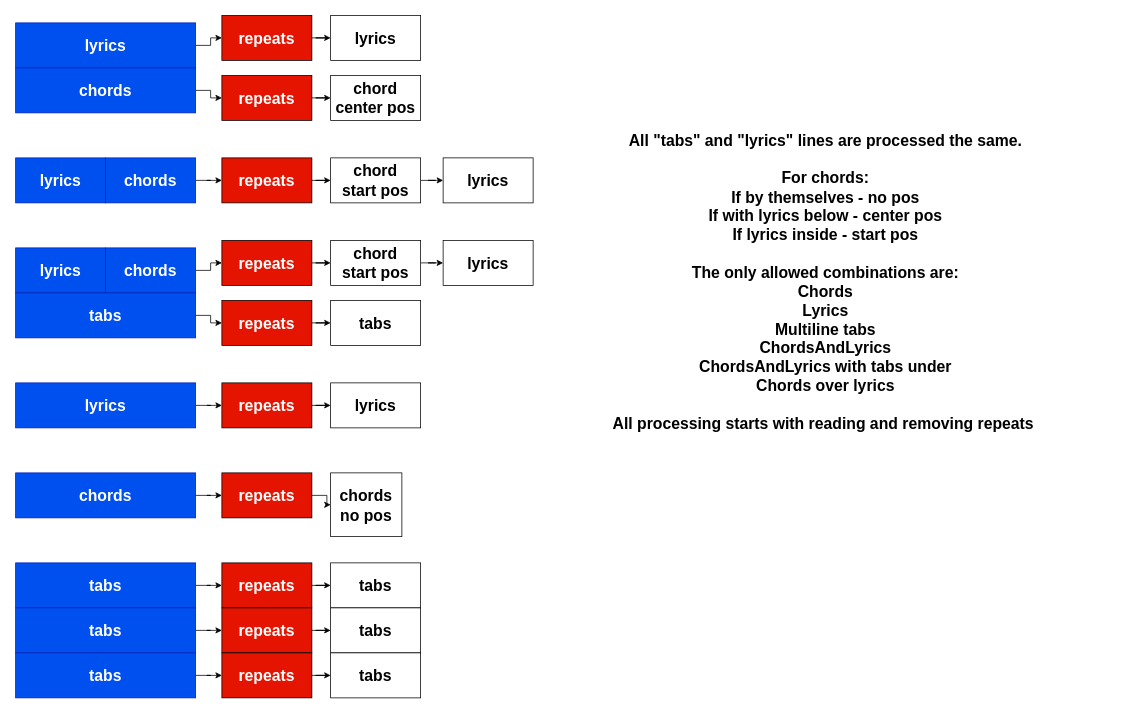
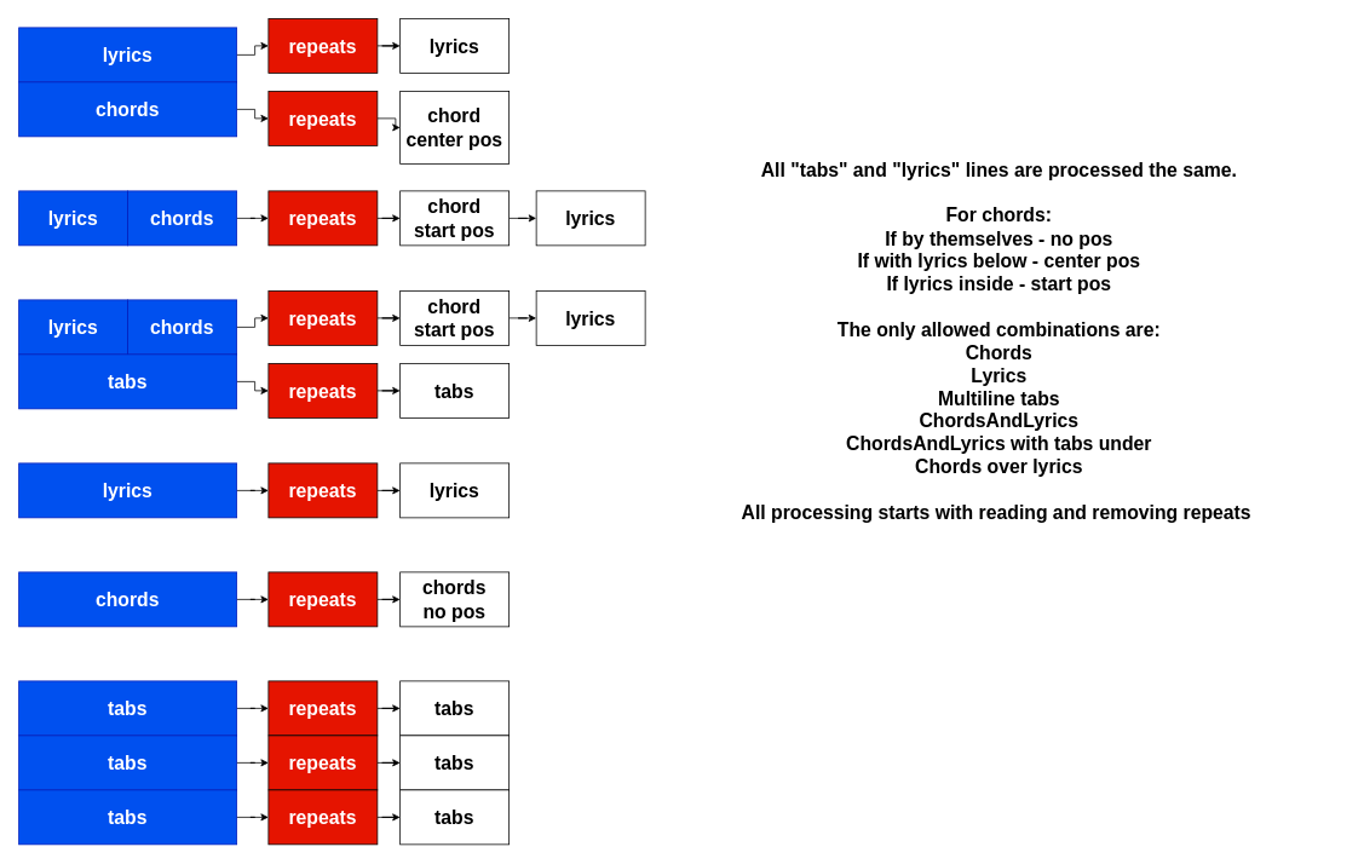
  <mxCell id="0" />
  <mxCell id="1" parent="0" />
  <mxCell id="2" style="edgeStyle=orthogonalEdgeStyle;rounded=0;orthogonalLoop=1;jettySize=auto;html=1;exitX=1;exitY=0.5;exitDx=0;exitDy=0;" edge="1" parent="1" source="3" target="23"><mxGeometry relative="1" as="geometry" /></mxCell>
  <mxCell id="3" value="&lt;b&gt;repeats&lt;/b&gt;" style="rounded=0;whiteSpace=wrap;html=1;fontSize=21;fillColor=#e51400;fontColor=light-dark(#FFFFFF,#FFFFFF);strokeColor=default;" vertex="1" parent="1"><mxGeometry x="295" y="210" width="120" height="60" as="geometry" /></mxCell>
  <mxCell id="4" style="edgeStyle=orthogonalEdgeStyle;rounded=0;orthogonalLoop=1;jettySize=auto;html=1;exitX=1;exitY=0.5;exitDx=0;exitDy=0;" edge="1" parent="1" source="5" target="19"><mxGeometry relative="1" as="geometry" /></mxCell>
  <mxCell id="5" value="&lt;b&gt;lyrics&lt;/b&gt;" style="rounded=0;whiteSpace=wrap;html=1;fontSize=21;fillColor=#0050ef;fontColor=light-dark(#FFFFFF,#FFFFFF);strokeColor=#001DBC;" vertex="1" parent="1"><mxGeometry x="20" y="30" width="240" height="60" as="geometry" /></mxCell>
  <mxCell id="6" style="edgeStyle=orthogonalEdgeStyle;rounded=0;orthogonalLoop=1;jettySize=auto;html=1;exitX=1;exitY=0.5;exitDx=0;exitDy=0;" edge="1" parent="1" source="7" target="21"><mxGeometry relative="1" as="geometry" /></mxCell>
  <mxCell id="7" value="&lt;b&gt;chords&lt;/b&gt;" style="rounded=0;whiteSpace=wrap;html=1;fontSize=21;fillColor=#0050ef;fontColor=light-dark(#FFFFFF,#FFFFFF);strokeColor=#001DBC;" vertex="1" parent="1"><mxGeometry x="20" y="90" width="240" height="60" as="geometry" /></mxCell>
  <mxCell id="8" value="&lt;b&gt;lyrics&lt;/b&gt;" style="rounded=0;whiteSpace=wrap;html=1;fontSize=21;fillColor=#0050ef;fontColor=light-dark(#FFFFFF,#FFFFFF);strokeColor=#001DBC;" vertex="1" parent="1"><mxGeometry x="20" y="210" width="120" height="60" as="geometry" /></mxCell>
  <mxCell id="9" style="edgeStyle=orthogonalEdgeStyle;rounded=0;orthogonalLoop=1;jettySize=auto;html=1;exitX=1;exitY=0.5;exitDx=0;exitDy=0;" edge="1" parent="1" source="10" target="3"><mxGeometry relative="1" as="geometry" /></mxCell>
  <mxCell id="10" value="&lt;b&gt;chords&lt;/b&gt;" style="rounded=0;whiteSpace=wrap;html=1;fontSize=21;fillColor=#0050ef;fontColor=light-dark(#FFFFFF,#FFFFFF);strokeColor=#001DBC;" vertex="1" parent="1"><mxGeometry x="140" y="210" width="120" height="60" as="geometry" /></mxCell>
  <mxCell id="11" value="&lt;b&gt;lyrics&lt;/b&gt;" style="rounded=0;whiteSpace=wrap;html=1;fontSize=21;fillColor=#0050ef;fontColor=light-dark(#FFFFFF,#FFFFFF);strokeColor=#001DBC;" vertex="1" parent="1"><mxGeometry x="20" y="330" width="120" height="60" as="geometry" /></mxCell>
  <mxCell id="12" style="edgeStyle=orthogonalEdgeStyle;rounded=0;orthogonalLoop=1;jettySize=auto;html=1;exitX=1;exitY=0.5;exitDx=0;exitDy=0;" edge="1" parent="1" source="13" target="26"><mxGeometry relative="1" as="geometry" /></mxCell>
  <mxCell id="13" value="&lt;b&gt;chords&lt;/b&gt;" style="rounded=0;whiteSpace=wrap;html=1;fontSize=21;fillColor=#0050ef;fontColor=light-dark(#FFFFFF,#FFFFFF);strokeColor=#001DBC;" vertex="1" parent="1"><mxGeometry x="140" y="330" width="120" height="60" as="geometry" /></mxCell>
  <mxCell id="14" style="edgeStyle=orthogonalEdgeStyle;rounded=0;orthogonalLoop=1;jettySize=auto;html=1;exitX=1;exitY=0.5;exitDx=0;exitDy=0;" edge="1" parent="1" source="15" target="31"><mxGeometry relative="1" as="geometry" /></mxCell>
  <mxCell id="15" value="&lt;b&gt;tabs&lt;/b&gt;" style="rounded=0;whiteSpace=wrap;html=1;fontSize=21;fillColor=#0050ef;fontColor=light-dark(#FFFFFF,#FFFFFF);strokeColor=#001DBC;" vertex="1" parent="1"><mxGeometry x="20" y="390" width="240" height="60" as="geometry" /></mxCell>
  <mxCell id="16" value="&lt;b&gt;lyrics&lt;/b&gt;" style="rounded=0;whiteSpace=wrap;html=1;fontSize=21;" vertex="1" parent="1"><mxGeometry x="440" y="20" width="120" height="60" as="geometry" /></mxCell>
- <mxCell id="17" value="&lt;b&gt;chord&lt;/b&gt;&lt;div&gt;&lt;b&gt;center pos&lt;/b&gt;&lt;/div&gt;" style="rounded=0;whiteSpace=wrap;html=1;fontSize=21;" vertex="1" parent="1"><mxGeometry x="440" y="100" width="120" height="60" as="geometry" /></mxCell>
+ <mxCell id="17" value="&lt;b&gt;chord&lt;/b&gt;&lt;div&gt;&lt;b&gt;center pos&lt;/b&gt;&lt;/div&gt;" style="rounded=0;whiteSpace=wrap;html=1;fontSize=21;" vertex="1" parent="1"><mxGeometry x="440" y="100" width="120" height="80" as="geometry" /></mxCell>
  <mxCell id="18" style="edgeStyle=orthogonalEdgeStyle;rounded=0;orthogonalLoop=1;jettySize=auto;html=1;exitX=1;exitY=0.5;exitDx=0;exitDy=0;" edge="1" parent="1" source="19" target="16"><mxGeometry relative="1" as="geometry" /></mxCell>
  <mxCell id="19" value="&lt;b&gt;repeats&lt;/b&gt;" style="rounded=0;whiteSpace=wrap;html=1;fontSize=21;fillColor=#e51400;fontColor=light-dark(#FFFFFF,#FFFFFF);strokeColor=default;" vertex="1" parent="1"><mxGeometry x="295" y="20" width="120" height="60" as="geometry" /></mxCell>
  <mxCell id="20" style="edgeStyle=orthogonalEdgeStyle;rounded=0;orthogonalLoop=1;jettySize=auto;html=1;exitX=1;exitY=0.5;exitDx=0;exitDy=0;" edge="1" parent="1" source="21" target="17"><mxGeometry relative="1" as="geometry" /></mxCell>
  <mxCell id="21" value="&lt;b&gt;repeats&lt;/b&gt;" style="rounded=0;whiteSpace=wrap;html=1;fontSize=21;fillColor=#e51400;fontColor=light-dark(#FFFFFF,#FFFFFF);strokeColor=default;" vertex="1" parent="1"><mxGeometry x="295" y="100" width="120" height="60" as="geometry" /></mxCell>
  <mxCell id="22" style="edgeStyle=orthogonalEdgeStyle;rounded=0;orthogonalLoop=1;jettySize=auto;html=1;exitX=1;exitY=0.5;exitDx=0;exitDy=0;" edge="1" parent="1" source="23" target="24"><mxGeometry relative="1" as="geometry" /></mxCell>
  <mxCell id="23" value="&lt;b&gt;chord&lt;/b&gt;&lt;div&gt;&lt;b&gt;start pos&lt;/b&gt;&lt;/div&gt;" style="rounded=0;whiteSpace=wrap;html=1;fontSize=21;" vertex="1" parent="1"><mxGeometry x="440" y="210" width="120" height="60" as="geometry" /></mxCell>
  <mxCell id="24" value="&lt;b&gt;lyrics&lt;/b&gt;" style="rounded=0;whiteSpace=wrap;html=1;fontSize=21;" vertex="1" parent="1"><mxGeometry x="590" y="210" width="120" height="60" as="geometry" /></mxCell>
  <mxCell id="25" style="edgeStyle=orthogonalEdgeStyle;rounded=0;orthogonalLoop=1;jettySize=auto;html=1;exitX=1;exitY=0.5;exitDx=0;exitDy=0;" edge="1" parent="1" source="26" target="28"><mxGeometry relative="1" as="geometry" /></mxCell>
  <mxCell id="26" value="&lt;b&gt;repeats&lt;/b&gt;" style="rounded=0;whiteSpace=wrap;html=1;fontSize=21;fillColor=#e51400;fontColor=light-dark(#FFFFFF,#FFFFFF);strokeColor=default;" vertex="1" parent="1"><mxGeometry x="295" y="320" width="120" height="60" as="geometry" /></mxCell>
  <mxCell id="27" style="edgeStyle=orthogonalEdgeStyle;rounded=0;orthogonalLoop=1;jettySize=auto;html=1;exitX=1;exitY=0.5;exitDx=0;exitDy=0;" edge="1" parent="1" source="28" target="29"><mxGeometry relative="1" as="geometry" /></mxCell>
  <mxCell id="28" value="&lt;b&gt;chord&lt;/b&gt;&lt;div&gt;&lt;b&gt;start pos&lt;/b&gt;&lt;/div&gt;" style="rounded=0;whiteSpace=wrap;html=1;fontSize=21;" vertex="1" parent="1"><mxGeometry x="440" y="320" width="120" height="60" as="geometry" /></mxCell>
  <mxCell id="29" value="&lt;b&gt;lyrics&lt;/b&gt;" style="rounded=0;whiteSpace=wrap;html=1;fontSize=21;" vertex="1" parent="1"><mxGeometry x="590" y="320" width="120" height="60" as="geometry" /></mxCell>
  <mxCell id="30" style="edgeStyle=orthogonalEdgeStyle;rounded=0;orthogonalLoop=1;jettySize=auto;html=1;exitX=1;exitY=0.5;exitDx=0;exitDy=0;" edge="1" parent="1" source="31" target="32"><mxGeometry relative="1" as="geometry" /></mxCell>
  <mxCell id="31" value="&lt;b&gt;repeats&lt;/b&gt;" style="rounded=0;whiteSpace=wrap;html=1;fontSize=21;fillColor=#e51400;fontColor=light-dark(#FFFFFF,#FFFFFF);strokeColor=default;" vertex="1" parent="1"><mxGeometry x="295" y="400" width="120" height="60" as="geometry" /></mxCell>
  <mxCell id="32" value="&lt;b&gt;tabs&lt;/b&gt;" style="rounded=0;whiteSpace=wrap;html=1;fontSize=21;" vertex="1" parent="1"><mxGeometry x="440" y="400" width="120" height="60" as="geometry" /></mxCell>
  <mxCell id="33" style="edgeStyle=orthogonalEdgeStyle;rounded=0;orthogonalLoop=1;jettySize=auto;html=1;exitX=1;exitY=0.5;exitDx=0;exitDy=0;" edge="1" parent="1" source="34" target="37"><mxGeometry relative="1" as="geometry" /></mxCell>
  <mxCell id="34" value="&lt;b&gt;lyrics&lt;/b&gt;" style="rounded=0;whiteSpace=wrap;html=1;fontSize=21;fillColor=#0050ef;fontColor=light-dark(#FFFFFF,#FFFFFF);strokeColor=#001DBC;" vertex="1" parent="1"><mxGeometry x="20" y="510" width="240" height="60" as="geometry" /></mxCell>
  <mxCell id="35" value="&lt;b&gt;lyrics&lt;/b&gt;" style="rounded=0;whiteSpace=wrap;html=1;fontSize=21;" vertex="1" parent="1"><mxGeometry x="440" y="510" width="120" height="60" as="geometry" /></mxCell>
  <mxCell id="36" style="edgeStyle=orthogonalEdgeStyle;rounded=0;orthogonalLoop=1;jettySize=auto;html=1;exitX=1;exitY=0.5;exitDx=0;exitDy=0;" edge="1" source="37" target="35" parent="1"><mxGeometry relative="1" as="geometry" /></mxCell>
  <mxCell id="37" value="&lt;b&gt;repeats&lt;/b&gt;" style="rounded=0;whiteSpace=wrap;html=1;fontSize=21;fillColor=#e51400;fontColor=light-dark(#FFFFFF,#FFFFFF);strokeColor=default;" vertex="1" parent="1"><mxGeometry x="295" y="510" width="120" height="60" as="geometry" /></mxCell>
  <mxCell id="38" style="edgeStyle=orthogonalEdgeStyle;rounded=0;orthogonalLoop=1;jettySize=auto;html=1;exitX=1;exitY=0.5;exitDx=0;exitDy=0;" edge="1" parent="1" source="39" target="42"><mxGeometry relative="1" as="geometry" /></mxCell>
  <mxCell id="39" value="&lt;b&gt;chords&lt;/b&gt;" style="rounded=0;whiteSpace=wrap;html=1;fontSize=21;fillColor=#0050ef;fontColor=light-dark(#FFFFFF,#FFFFFF);strokeColor=#001DBC;" vertex="1" parent="1"><mxGeometry x="20" y="630" width="240" height="60" as="geometry" /></mxCell>
- <mxCell id="40" value="&lt;b&gt;chords&lt;/b&gt;&lt;div&gt;&lt;div&gt;&lt;b&gt;no pos&lt;/b&gt;&lt;/div&gt;&lt;/div&gt;" style="rounded=0;whiteSpace=wrap;html=1;fontSize=21;" vertex="1" parent="1"><mxGeometry x="440" y="630" width="95" height="85" as="geometry" /></mxCell>
+ <mxCell id="40" value="&lt;b&gt;chords&lt;/b&gt;&lt;div&gt;&lt;div&gt;&lt;b&gt;no pos&lt;/b&gt;&lt;/div&gt;&lt;/div&gt;" style="rounded=0;whiteSpace=wrap;html=1;fontSize=21;" vertex="1" parent="1"><mxGeometry x="440" y="630" width="120" height="60" as="geometry" /></mxCell>
  <mxCell id="41" style="edgeStyle=orthogonalEdgeStyle;rounded=0;orthogonalLoop=1;jettySize=auto;html=1;exitX=1;exitY=0.5;exitDx=0;exitDy=0;" edge="1" source="42" target="40" parent="1"><mxGeometry relative="1" as="geometry" /></mxCell>
  <mxCell id="42" value="&lt;b&gt;repeats&lt;/b&gt;" style="rounded=0;whiteSpace=wrap;html=1;fontSize=21;fillColor=#e51400;fontColor=light-dark(#FFFFFF,#FFFFFF);strokeColor=default;" vertex="1" parent="1"><mxGeometry x="295" y="630" width="120" height="60" as="geometry" /></mxCell>
  <mxCell id="43" style="edgeStyle=orthogonalEdgeStyle;rounded=0;orthogonalLoop=1;jettySize=auto;html=1;exitX=1;exitY=0.5;exitDx=0;exitDy=0;" edge="1" parent="1" source="44" target="47"><mxGeometry relative="1" as="geometry" /></mxCell>
  <mxCell id="44" value="&lt;b&gt;tabs&lt;/b&gt;" style="rounded=0;whiteSpace=wrap;html=1;fontSize=21;fillColor=#0050ef;fontColor=light-dark(#FFFFFF,#FFFFFF);strokeColor=#001DBC;" vertex="1" parent="1"><mxGeometry x="20" y="750" width="240" height="60" as="geometry" /></mxCell>
  <mxCell id="45" value="&lt;b&gt;tabs&lt;/b&gt;" style="rounded=0;whiteSpace=wrap;html=1;fontSize=21;" vertex="1" parent="1"><mxGeometry x="440" y="750" width="120" height="60" as="geometry" /></mxCell>
  <mxCell id="46" style="edgeStyle=orthogonalEdgeStyle;rounded=0;orthogonalLoop=1;jettySize=auto;html=1;exitX=1;exitY=0.5;exitDx=0;exitDy=0;" edge="1" source="47" target="45" parent="1"><mxGeometry relative="1" as="geometry" /></mxCell>
  <mxCell id="47" value="&lt;b&gt;repeats&lt;/b&gt;" style="rounded=0;whiteSpace=wrap;html=1;fontSize=21;fillColor=#e51400;fontColor=light-dark(#FFFFFF,#FFFFFF);strokeColor=default;" vertex="1" parent="1"><mxGeometry x="295" y="750" width="120" height="60" as="geometry" /></mxCell>
  <mxCell id="48" style="edgeStyle=orthogonalEdgeStyle;rounded=0;orthogonalLoop=1;jettySize=auto;html=1;exitX=1;exitY=0.5;exitDx=0;exitDy=0;" edge="1" parent="1" source="49" target="52"><mxGeometry relative="1" as="geometry" /></mxCell>
  <mxCell id="49" value="&lt;b&gt;tabs&lt;/b&gt;" style="rounded=0;whiteSpace=wrap;html=1;fontSize=21;fillColor=#0050ef;fontColor=light-dark(#FFFFFF,#FFFFFF);strokeColor=#001DBC;" vertex="1" parent="1"><mxGeometry x="20" y="810" width="240" height="60" as="geometry" /></mxCell>
  <mxCell id="50" value="&lt;b&gt;tabs&lt;/b&gt;" style="rounded=0;whiteSpace=wrap;html=1;fontSize=21;" vertex="1" parent="1"><mxGeometry x="440" y="810" width="120" height="60" as="geometry" /></mxCell>
  <mxCell id="51" style="edgeStyle=orthogonalEdgeStyle;rounded=0;orthogonalLoop=1;jettySize=auto;html=1;exitX=1;exitY=0.5;exitDx=0;exitDy=0;" edge="1" parent="1" source="52" target="50"><mxGeometry relative="1" as="geometry" /></mxCell>
  <mxCell id="52" value="&lt;b&gt;repeats&lt;/b&gt;" style="rounded=0;whiteSpace=wrap;html=1;fontSize=21;fillColor=#e51400;fontColor=light-dark(#FFFFFF,#FFFFFF);strokeColor=default;" vertex="1" parent="1"><mxGeometry x="295" y="810" width="120" height="60" as="geometry" /></mxCell>
  <mxCell id="53" style="edgeStyle=orthogonalEdgeStyle;rounded=0;orthogonalLoop=1;jettySize=auto;html=1;exitX=1;exitY=0.5;exitDx=0;exitDy=0;" edge="1" parent="1" source="54" target="57"><mxGeometry relative="1" as="geometry" /></mxCell>
  <mxCell id="54" value="&lt;b&gt;tabs&lt;/b&gt;" style="rounded=0;whiteSpace=wrap;html=1;fontSize=21;fillColor=#0050ef;fontColor=light-dark(#FFFFFF,#FFFFFF);strokeColor=#001DBC;" vertex="1" parent="1"><mxGeometry x="20" y="870" width="240" height="60" as="geometry" /></mxCell>
  <mxCell id="55" value="&lt;b&gt;tabs&lt;/b&gt;" style="rounded=0;whiteSpace=wrap;html=1;fontSize=21;" vertex="1" parent="1"><mxGeometry x="440" y="870" width="120" height="60" as="geometry" /></mxCell>
  <mxCell id="56" style="edgeStyle=orthogonalEdgeStyle;rounded=0;orthogonalLoop=1;jettySize=auto;html=1;exitX=1;exitY=0.5;exitDx=0;exitDy=0;" edge="1" parent="1" source="57" target="55"><mxGeometry relative="1" as="geometry" /></mxCell>
  <mxCell id="57" value="&lt;b&gt;repeats&lt;/b&gt;" style="rounded=0;whiteSpace=wrap;html=1;fontSize=21;fillColor=#e51400;fontColor=light-dark(#FFFFFF,#FFFFFF);strokeColor=default;" vertex="1" parent="1"><mxGeometry x="295" y="870" width="120" height="60" as="geometry" /></mxCell>
  <mxCell id="58" value="&lt;font style=&quot;font-size: 21px;&quot;&gt;&lt;b style=&quot;&quot;&gt;All &quot;tabs&quot; and &quot;lyrics&quot; lines are processed the same.&lt;/b&gt;&lt;/font&gt;&lt;div&gt;&lt;span style=&quot;font-size: 21px;&quot;&gt;&lt;b&gt;&lt;br&gt;&lt;/b&gt;&lt;/span&gt;&lt;div&gt;&lt;font style=&quot;font-size: 21px;&quot;&gt;&lt;b&gt;For chords:&lt;br&gt;If by themselves - no pos&lt;/b&gt;&lt;/font&gt;&lt;/div&gt;&lt;div&gt;&lt;font style=&quot;font-size: 21px;&quot;&gt;&lt;b&gt;If with lyrics below - center pos&lt;/b&gt;&lt;/font&gt;&lt;/div&gt;&lt;div&gt;&lt;font style=&quot;font-size: 21px;&quot;&gt;&lt;b style=&quot;&quot;&gt;If lyrics inside - start pos&lt;/b&gt;&lt;/font&gt;&lt;/div&gt;&lt;/div&gt;&lt;div&gt;&lt;font style=&quot;font-size: 21px;&quot;&gt;&lt;b style=&quot;&quot;&gt;&lt;br&gt;&lt;/b&gt;&lt;/font&gt;&lt;/div&gt;&lt;div&gt;&lt;span style=&quot;font-size: 21px;&quot;&gt;&lt;b&gt;The only allowed combinations are:&lt;br&gt;Chords&lt;br&gt;Lyrics&lt;/b&gt;&lt;/span&gt;&lt;/div&gt;&lt;div&gt;&lt;span style=&quot;font-size: 21px;&quot;&gt;&lt;b&gt;Multiline tabs&lt;/b&gt;&lt;/span&gt;&lt;/div&gt;&lt;div&gt;&lt;span style=&quot;font-size: 21px;&quot;&gt;&lt;b&gt;ChordsAndLyrics&lt;/b&gt;&lt;/span&gt;&lt;/div&gt;&lt;div&gt;&lt;span style=&quot;font-size: 21px;&quot;&gt;&lt;b&gt;ChordsAndLyrics with tabs under&lt;/b&gt;&lt;/span&gt;&lt;/div&gt;&lt;div&gt;&lt;span style=&quot;font-size: 21px;&quot;&gt;&lt;b&gt;Chords over lyrics&lt;/b&gt;&lt;/span&gt;&lt;/div&gt;&lt;div&gt;&lt;span style=&quot;font-size: 21px;&quot;&gt;&lt;b&gt;&lt;br&gt;&lt;/b&gt;&lt;/span&gt;&lt;/div&gt;&lt;div&gt;&lt;span style=&quot;font-size: 21px;&quot;&gt;&lt;b&gt;All processing starts with reading and removing repeats&amp;nbsp;&lt;/b&gt;&lt;/span&gt;&lt;/div&gt;" style="text;html=1;align=center;verticalAlign=middle;whiteSpace=wrap;rounded=0;" vertex="1" parent="1"><mxGeometry x="720" y="170" width="760" height="410" as="geometry" /></mxCell>
